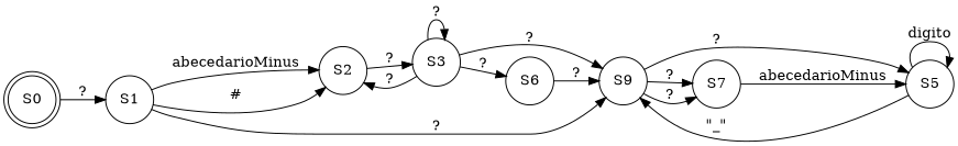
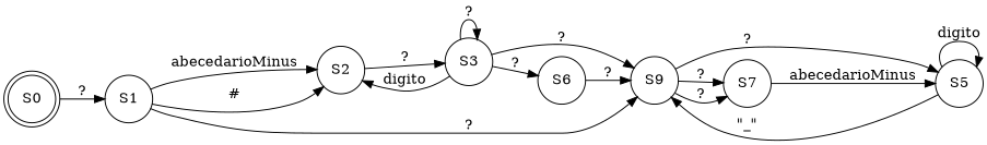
  digraph {
    rankdir=LR
    node [shape=circle]
    S0 [shape=doublecircle]
    S1
    S2
    n4 [label=S9]
    S3
    S5
    S7
    S6
    S0 -> S1 [label="?"]
    S1 -> S2 [label=abecedarioMinus]
    S1 -> S2 [label="#"]
    S1 -> n4 [label="?"]
    S2 -> S3 [label="?"]
    n4 -> S5 [label="?"]
    n4 -> S7 [label="?"]
    n4 -> S7 [label="?"]
-   S3 -> S2 [label="?"]
+   S3 -> S2 [label=digito]
    S3 -> n4 [label="?"]
    S3 -> S3 [label="?"]
    S3 -> S6 [label="?"]
    S5 -> n4 [label="\"_\""]
    S5 -> S5 [label=digito]
    S7 -> S5 [label=abecedarioMinus]
    S6 -> n4 [label="?"]
  }
